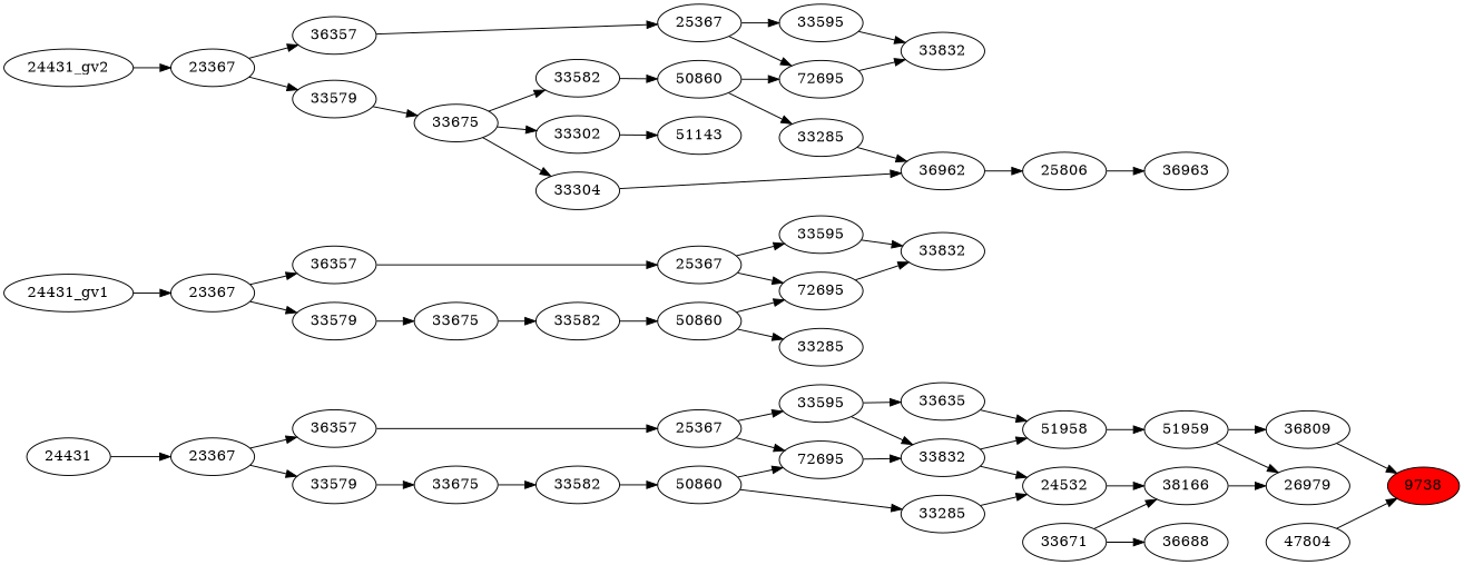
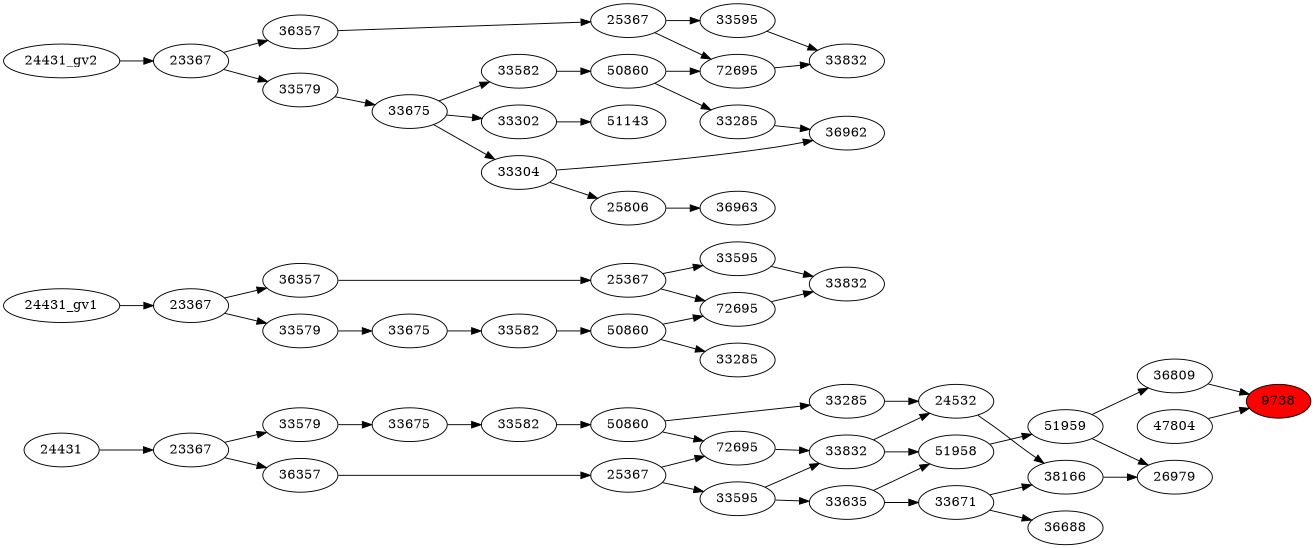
  strict digraph {
    rankdir=LR
    n1 [fillcolor=red label=9738 style=filled]
    n2 [label=36809]
    n3 [label=47804]
    n4 [label=51959]
    n5 [label=26979]
    n6 [label=51958]
    n7 [label=36688]
    n8 [label=38166]
    n9 [label=33832]
    n10 [label=24532]
    n11 [label=33635]
    n12 [label=33671]
    n13 [label=72695]
    n14 [label=33595]
    n15 [label=33285]
    n16 [label=50860]
    n17 [label=25367]
    n18 [label=33582]
    n19 [label=36357]
    n20 [label=33675]
    n21 [label=23367]
    n22 [label=33579]
    n23 [label=24431]
    n24 [label=33832]
    n25 [label=72695]
    n26 [label=33595]
    n27 [label=50860]
    n28 [label=33285]
    n29 [label=25367]
    n30 [label=33582]
    n31 [label=36357]
    n32 [label=33675]
    n33 [label=23367]
    n34 [label=33579]
    "24431_gv1"
    n36 [label=36963]
    n37 [label=36962]
    n38 [label=25806]
    n39 [label=33285]
    n40 [label=50860]
    n41 [label=72695]
    n42 [label=33832]
    n43 [label=33595]
    n44 [label=51143]
    n45 [label=33302]
    n46 [label=33304]
    n47 [label=33582]
    n48 [label=25367]
    n49 [label=33675]
    n50 [label=36357]
    n51 [label=33579]
    n52 [label=23367]
    "24431_gv2"
    subgraph sub_1 {
      n1
      n2
      n3
      n4
      n5
      n6
      n7
      n8
      n9
      n10
      n11
      n12
      n13
      n14
      n15
      n16
      n17
      n18
      n19
      n20
      n21
      n22
      n23
    }
    subgraph sub_2 {
      n24
      n25
      n26
      n27
      n28
      n29
      n30
      n31
      n32
      n33
      n34
      "24431_gv1"
    }
    subgraph sub_3 {
      n36
      n37
      n38
      n39
      n40
      n41
      n42
      n43
      n44
      n45
      n46
      n47
      n48
      n49
      n50
      n51
      n52
      "24431_gv2"
    }
    n2 -> n1
    n3 -> n1
    n4 -> n2
    n4 -> n5
    n6 -> n4
    n8 -> n5
    n9 -> n6
    n9 -> n10
    n10 -> n8
    n11 -> n6
+   n11 -> n12
    n12 -> n7
    n12 -> n8
    n13 -> n9
    n14 -> n9
    n14 -> n11
    n15 -> n10
    n16 -> n13
    n16 -> n15
    n17 -> n13
    n17 -> n14
    n18 -> n16
    n19 -> n17
    n20 -> n18
    n21 -> n19
    n21 -> n22
    n22 -> n20
    n23 -> n21
    n25 -> n24
    n26 -> n24
    n27 -> n25
    n27 -> n28
    n29 -> n25
    n29 -> n26
    n30 -> n27
    n31 -> n29
    n32 -> n30
    n33 -> n31
    n33 -> n34
    n34 -> n32
    "24431_gv1" -> n33
    n38 -> n36
    n39 -> n37
    n40 -> n39
    n40 -> n41
    n41 -> n42
    n43 -> n42
    n45 -> n44
    n46 -> n37
-   n37 -> n38
+   n46 -> n38
    n47 -> n40
    n48 -> n41
    n48 -> n43
    n49 -> n45
    n49 -> n46
    n49 -> n47
    n50 -> n48
    n51 -> n49
    n52 -> n50
    n52 -> n51
    "24431_gv2" -> n52
  }
